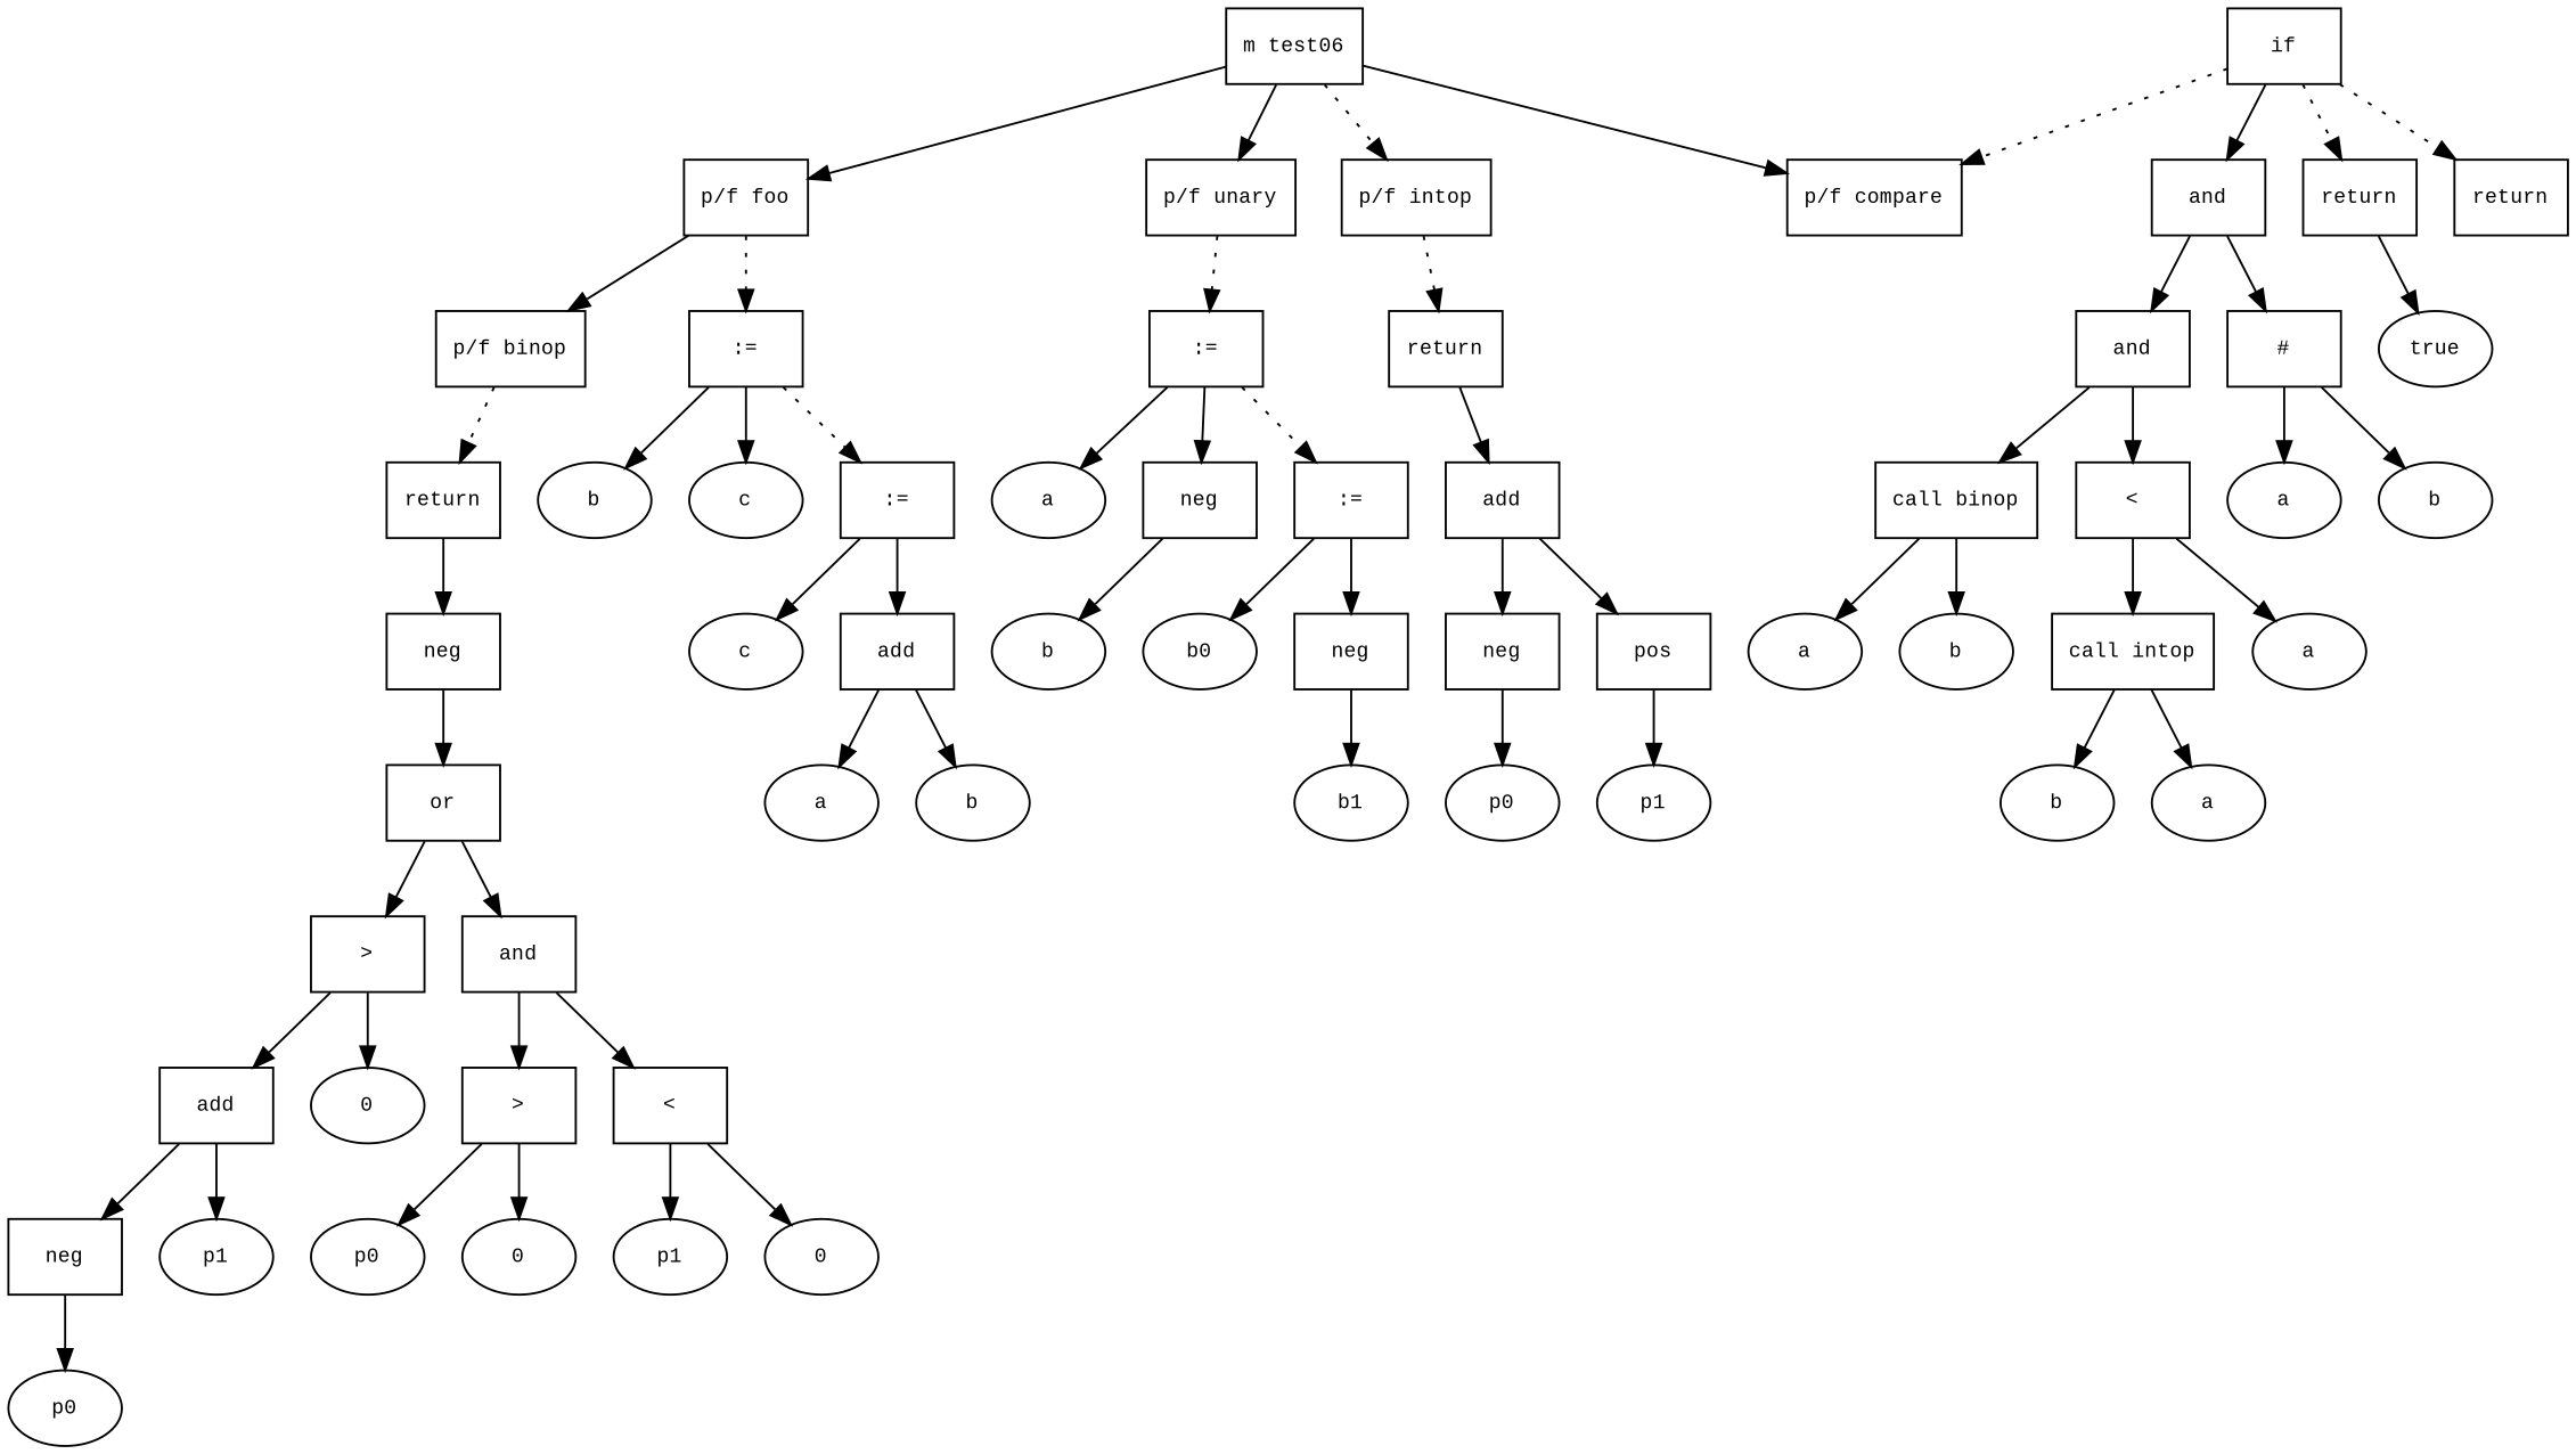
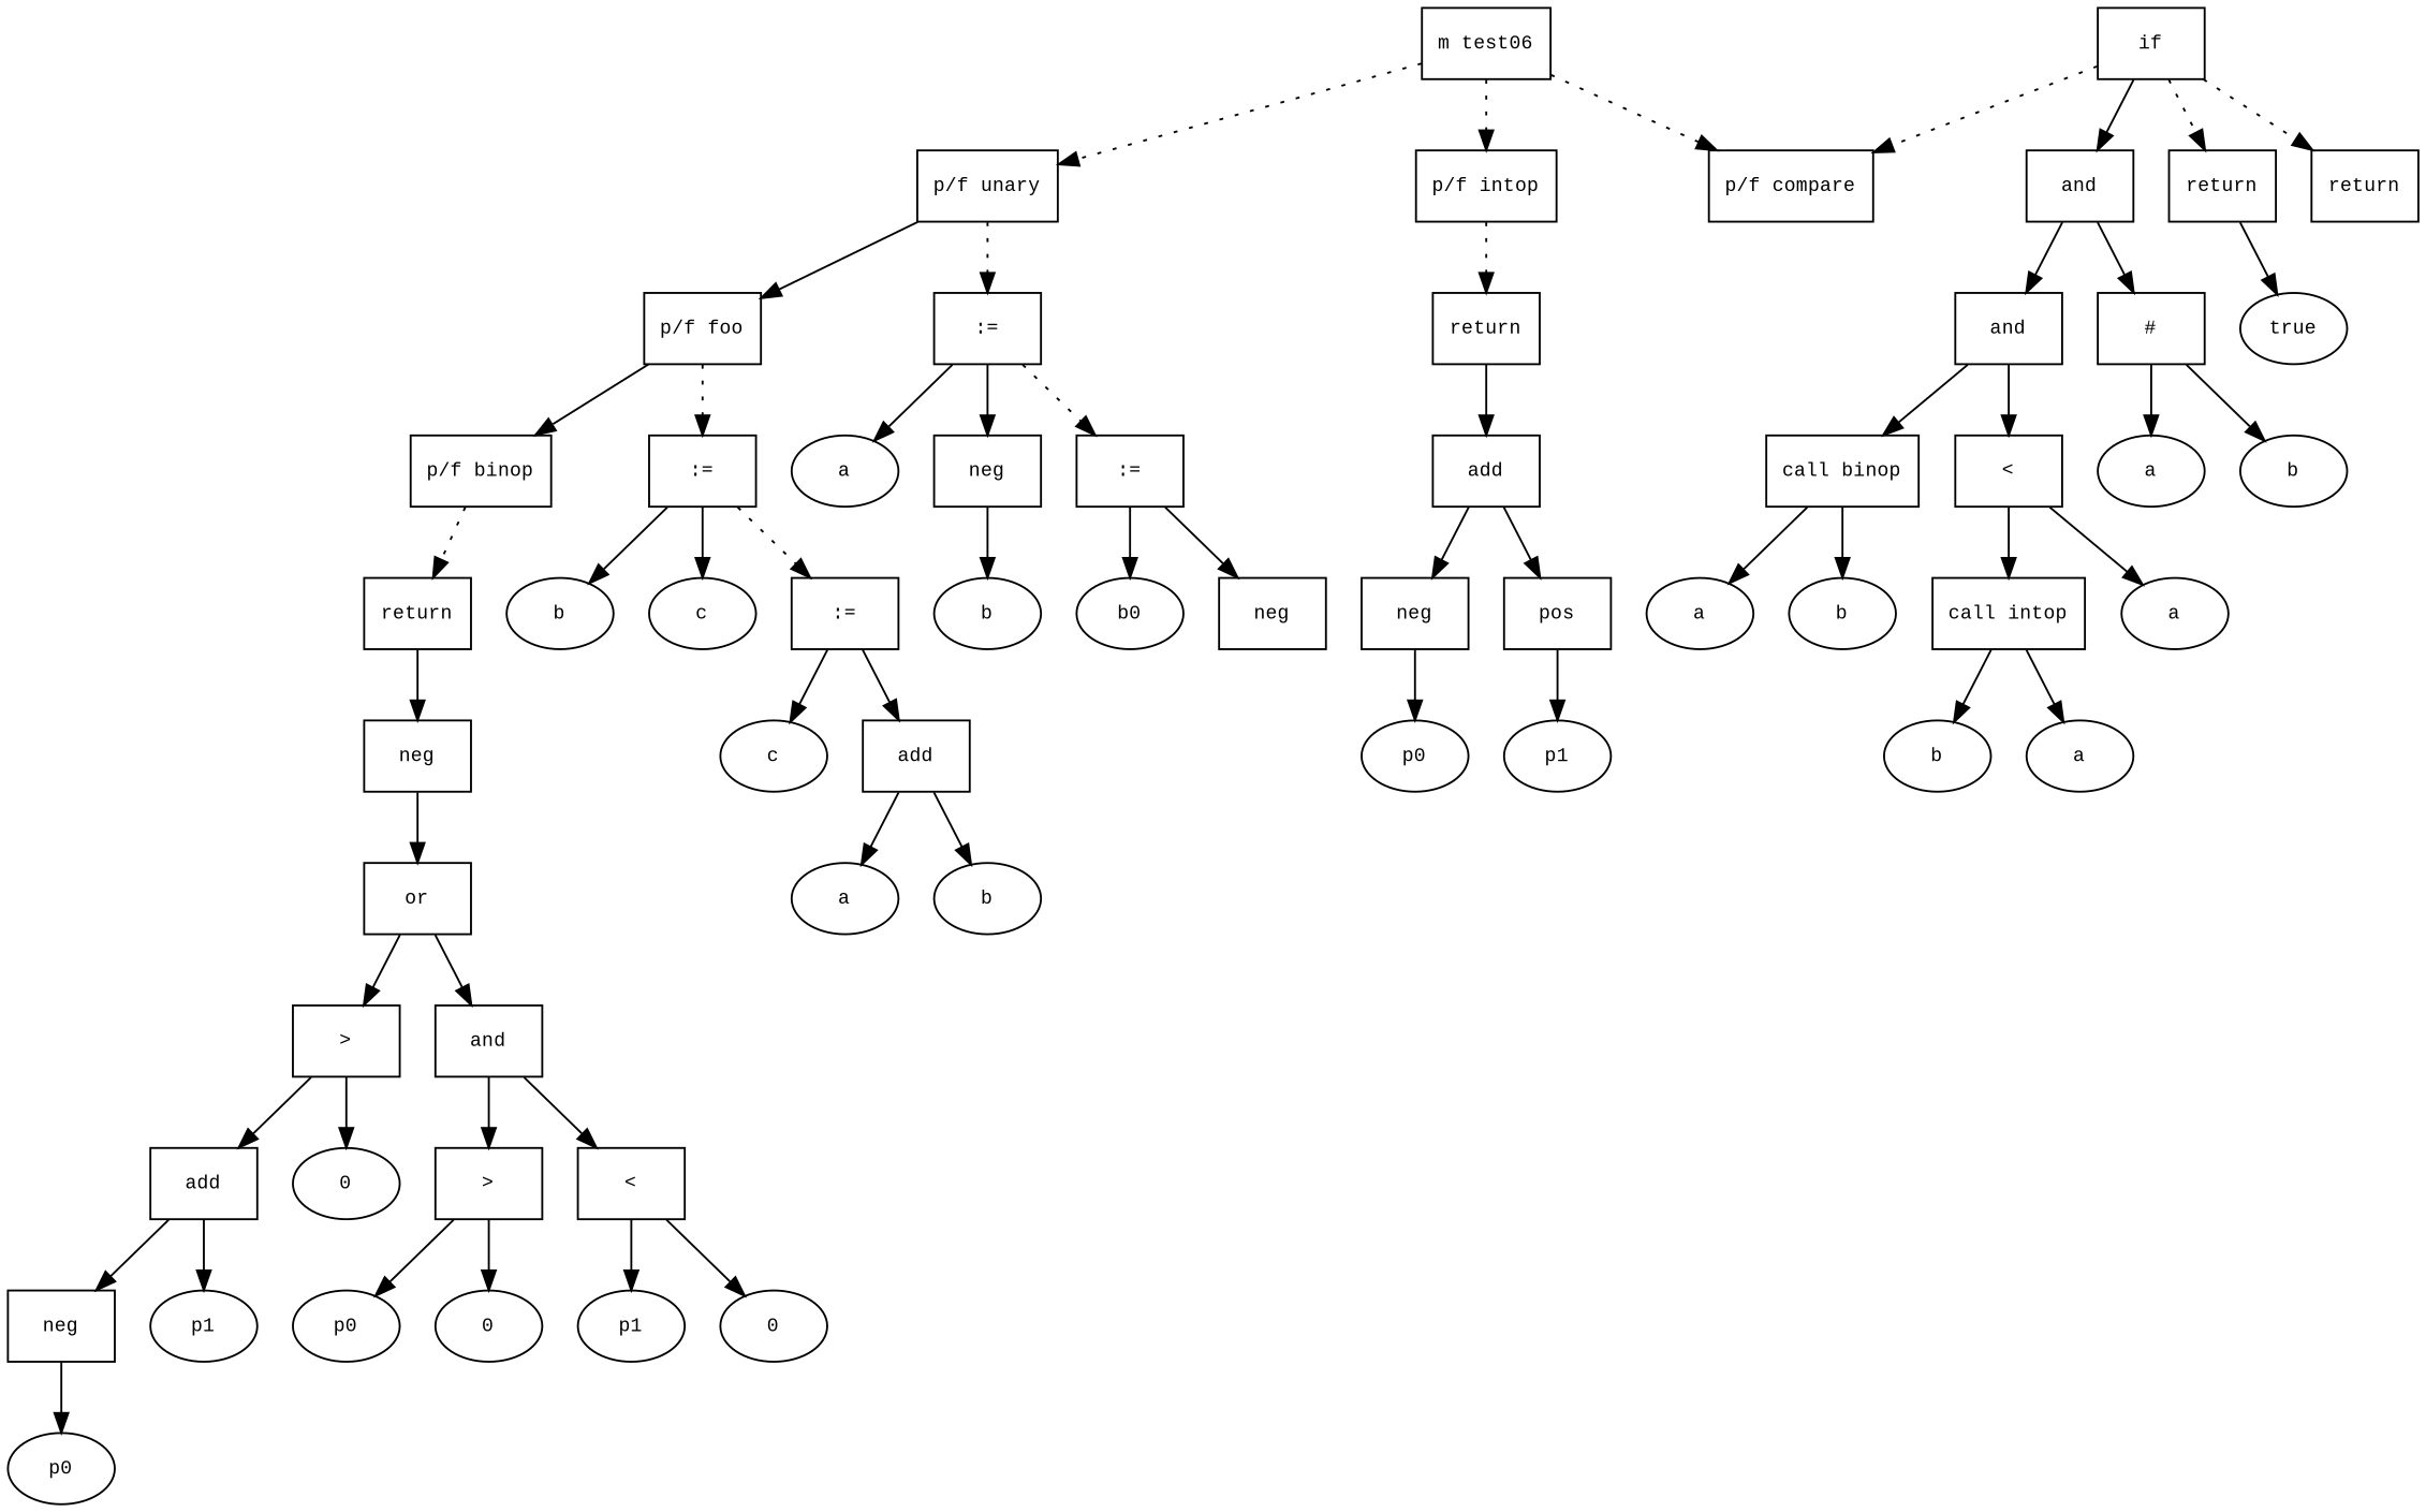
  digraph {
    fontname="Times New Roman"
    fontsize=10
    node [fontname="Courier New" fontsize=10 shape=box]
    edge [fontname="Times New Roman" fontsize=10]
    n1 [label="m test06"]
    n2 [label="p/f foo"]
    n3 [label="p/f unary"]
    n4 [label="p/f intop"]
    n5 [label="p/f compare"]
    n6 [label="p/f binop"]
    n7 [label=":="]
    n8 [label=":="]
    n9 [label=return]
    n10 [label=return]
    n11 [label=b shape=ellipse]
    n12 [label=c shape=ellipse]
    n13 [label=":="]
    n14 [label=c shape=ellipse]
    n15 [label=add]
    n16 [label=a shape=ellipse]
    n17 [label=b shape=ellipse]
    n18 [label=a shape=ellipse]
    n19 [label=neg]
    n20 [label=":="]
    n21 [label=b shape=ellipse]
    n22 [label=b0 shape=ellipse]
    n23 [label=neg]
-   n24 [label=b1 shape=ellipse]
    n25 [label=neg]
    n26 [label=or]
    n27 [label=">"]
    n28 [label=and]
    n29 [label=add]
    n30 [label=0 shape=ellipse]
    n31 [label=">"]
    n32 [label="<"]
    n33 [label=neg]
    n34 [label=p1 shape=ellipse]
    n35 [label=p0 shape=ellipse]
    n36 [label=p0 shape=ellipse]
    n37 [label=0 shape=ellipse]
    n38 [label=p1 shape=ellipse]
    n39 [label=0 shape=ellipse]
    n40 [label=add]
    n41 [label=neg]
    n42 [label=pos]
    n43 [label=p0 shape=ellipse]
    n44 [label=p1 shape=ellipse]
    n45 [label=if]
    n46 [label=and]
    n47 [label=return]
    n48 [label=return]
    n49 [label=and]
    n50 [label="#"]
    n51 [label=true shape=ellipse]
    n52 [label="call binop"]
    n53 [label="<"]
    n54 [label=a shape=ellipse]
    n55 [label=b shape=ellipse]
    n56 [label=a shape=ellipse]
    n57 [label=b shape=ellipse]
    n58 [label="call intop"]
    n59 [label=a shape=ellipse]
    n60 [label=b shape=ellipse]
    n61 [label=a shape=ellipse]
-   n1 -> n2
-   n1 -> n3
+   n3 -> n2
+   n1 -> n3 [style=dotted]
    n1 -> n4 [style=dotted]
-   n1 -> n5
+   n1 -> n5 [style=dotted]
    n2 -> n6
    n2 -> n7 [style=dotted]
    n3 -> n8 [style=dotted]
    n4 -> n10 [style=dotted]
    n6 -> n9 [style=dotted]
    n7 -> n11
    n7 -> n12
    n7 -> n13 [style=dotted]
    n8 -> n18
    n8 -> n19
    n8 -> n20 [style=dotted]
    n9 -> n25
    n10 -> n40
    n13 -> n14
    n13 -> n15
    n15 -> n16
    n15 -> n17
    n19 -> n21
    n20 -> n22
    n20 -> n23
-   n23 -> n24
    n25 -> n26
    n26 -> n27
    n26 -> n28
    n27 -> n29
    n27 -> n30
    n28 -> n31
    n28 -> n32
    n29 -> n33
    n29 -> n34
    n31 -> n36
    n31 -> n37
    n32 -> n38
    n32 -> n39
    n33 -> n35
    n40 -> n41
    n40 -> n42
    n41 -> n43
    n42 -> n44
    n45 -> n5 [style=dotted]
    n45 -> n46
    n45 -> n47 [style=dotted]
    n45 -> n48 [style=dotted]
    n46 -> n49
    n46 -> n50
    n47 -> n51
    n49 -> n52
    n49 -> n53
    n50 -> n54
    n50 -> n55
    n52 -> n56
    n52 -> n57
    n53 -> n58
    n53 -> n59
    n58 -> n60
    n58 -> n61
  }
